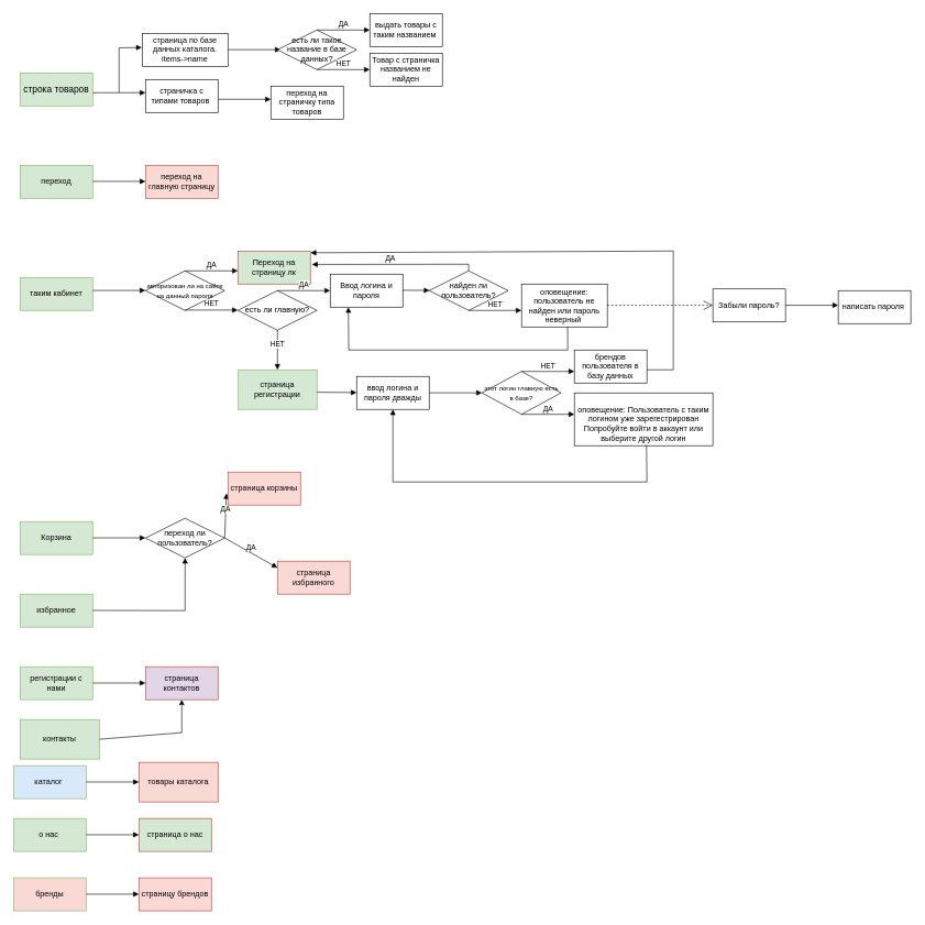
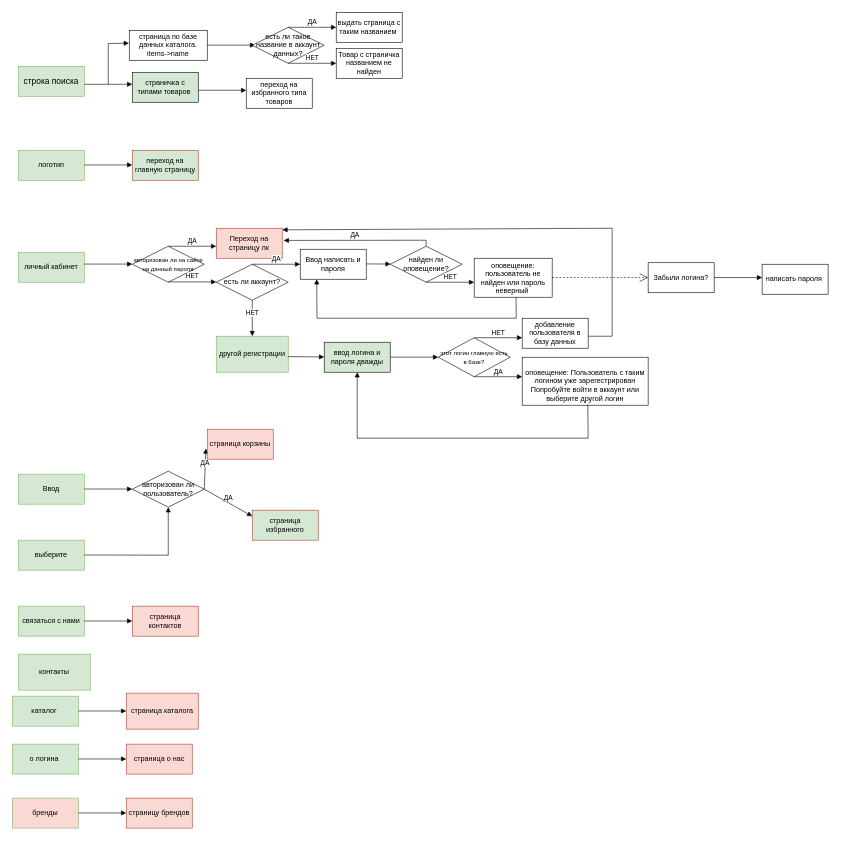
  <mxCell id="0" />
  <mxCell id="1" parent="0" />
- <mxCell id="2" value="&lt;font style=&quot;font-size: 14px;&quot;&gt;строка &lt;/font&gt;&lt;font style=&quot;font-size: 14px;&quot;&gt;товаров&lt;/font&gt;" style="html=1;whiteSpace=wrap;fillColor=#d5e8d4;strokeColor=#82b366;" vertex="1" parent="1"><mxGeometry x="30" y="110" width="110" height="50" as="geometry" /></mxCell>
+ <mxCell id="2" value="&lt;font style=&quot;font-size: 14px;&quot;&gt;строка &lt;/font&gt;&lt;font style=&quot;font-size: 14px;&quot;&gt;поиска&lt;/font&gt;" style="html=1;whiteSpace=wrap;fillColor=#d5e8d4;strokeColor=#82b366;" vertex="1" parent="1"><mxGeometry x="30" y="110" width="110" height="50" as="geometry" /></mxCell>
  <mxCell id="3" value="" style="html=1;verticalAlign=bottom;endArrow=block;curved=0;rounded=0;" edge="1" parent="1"><mxGeometry width="80" relative="1" as="geometry"><mxPoint x="140" y="140" as="sourcePoint" /><mxPoint x="220" y="140" as="targetPoint" /></mxGeometry></mxCell>
  <mxCell id="4" value="страница по базе данных каталога. items-&amp;gt;name" style="html=1;whiteSpace=wrap;" vertex="1" parent="1"><mxGeometry x="215" y="50" width="130" height="50" as="geometry" /></mxCell>
- <mxCell id="5" value="переход" style="html=1;whiteSpace=wrap;fillColor=#d5e8d4;strokeColor=#82b366;" vertex="1" parent="1"><mxGeometry x="30" y="250" width="110" height="50" as="geometry" /></mxCell>
+ <mxCell id="5" value="логотип" style="html=1;whiteSpace=wrap;fillColor=#d5e8d4;strokeColor=#82b366;" vertex="1" parent="1"><mxGeometry x="30" y="250" width="110" height="50" as="geometry" /></mxCell>
  <mxCell id="6" value="" style="html=1;verticalAlign=bottom;endArrow=block;curved=0;rounded=0;" edge="1" parent="1"><mxGeometry x="0.5" y="20" width="80" relative="1" as="geometry"><mxPoint x="140" y="274.44" as="sourcePoint" /><mxPoint x="220" y="274.44" as="targetPoint" /><Array as="points"><mxPoint x="200" y="274.44" /></Array><mxPoint as="offset" /></mxGeometry></mxCell>
- <mxCell id="7" value="переход на главную страницу" style="html=1;whiteSpace=wrap;fillColor=#fad9d5;strokeColor=#ae4132;" vertex="1" parent="1"><mxGeometry x="220" y="250" width="110" height="50" as="geometry" /></mxCell>
- <mxCell id="8" value="избранное" style="html=1;whiteSpace=wrap;fillColor=#d5e8d4;strokeColor=#82b366;" vertex="1" parent="1"><mxGeometry x="30" y="900" width="110" height="50" as="geometry" /></mxCell>
+ <mxCell id="7" value="переход на главную страницу" style="html=1;whiteSpace=wrap;fillColor=#d5e8d4;strokeColor=#ae4132;" vertex="1" parent="1"><mxGeometry x="220" y="250" width="110" height="50" as="geometry" /></mxCell>
+ <mxCell id="8" value="выберите" style="html=1;whiteSpace=wrap;fillColor=#d5e8d4;strokeColor=#82b366;" vertex="1" parent="1"><mxGeometry x="30" y="900" width="110" height="50" as="geometry" /></mxCell>
  <mxCell id="9" value="" style="html=1;verticalAlign=bottom;endArrow=block;curved=0;rounded=0;" edge="1" parent="1" target="46"><mxGeometry width="80" relative="1" as="geometry"><mxPoint x="140" y="924.71" as="sourcePoint" /><mxPoint x="220" y="924.71" as="targetPoint" /><Array as="points"><mxPoint x="280" y="925" /></Array></mxGeometry></mxCell>
- <mxCell id="10" value="таким кабинет" style="html=1;whiteSpace=wrap;fillColor=#d5e8d4;strokeColor=#82b366;" vertex="1" parent="1"><mxGeometry x="30" y="420" width="110" height="50" as="geometry" /></mxCell>
+ <mxCell id="10" value="личный кабинет" style="html=1;whiteSpace=wrap;fillColor=#d5e8d4;strokeColor=#82b366;" vertex="1" parent="1"><mxGeometry x="30" y="420" width="110" height="50" as="geometry" /></mxCell>
  <mxCell id="11" value="&lt;font style=&quot;font-size: 10px;&quot;&gt;авторизован ли на сайте на данный пароля&lt;/font&gt;" style="shape=rhombus;perimeter=rhombusPerimeter;whiteSpace=wrap;html=1;align=center;" vertex="1" parent="1"><mxGeometry x="220" y="410" width="120" height="60" as="geometry" /></mxCell>
  <mxCell id="12" value="" style="html=1;verticalAlign=bottom;endArrow=block;curved=0;rounded=0;" edge="1" parent="1"><mxGeometry width="80" relative="1" as="geometry"><mxPoint x="140" y="439.72" as="sourcePoint" /><mxPoint x="220" y="439.72" as="targetPoint" /></mxGeometry></mxCell>
  <mxCell id="13" value="ДА" style="html=1;verticalAlign=bottom;endArrow=block;curved=0;rounded=0;" edge="1" parent="1"><mxGeometry width="80" relative="1" as="geometry"><mxPoint x="280" y="410" as="sourcePoint" /><mxPoint x="360" y="410" as="targetPoint" /></mxGeometry></mxCell>
- <mxCell id="14" value="Переход на страницу лк" style="html=1;whiteSpace=wrap;fillColor=#d5e8d4;strokeColor=#ae4132;" vertex="1" parent="1"><mxGeometry x="360" y="380" width="110" height="50" as="geometry" /></mxCell>
+ <mxCell id="14" value="Переход на страницу лк" style="html=1;whiteSpace=wrap;fillColor=#fad9d5;strokeColor=#ae4132;" vertex="1" parent="1"><mxGeometry x="360" y="380" width="110" height="50" as="geometry" /></mxCell>
  <mxCell id="15" value="НЕТ" style="html=1;verticalAlign=bottom;endArrow=block;curved=0;rounded=0;" edge="1" parent="1"><mxGeometry width="80" relative="1" as="geometry"><mxPoint x="280" y="469.44" as="sourcePoint" /><mxPoint x="360" y="469.44" as="targetPoint" /></mxGeometry></mxCell>
- <mxCell id="16" value="есть ли главную?" style="shape=rhombus;perimeter=rhombusPerimeter;whiteSpace=wrap;html=1;align=center;" vertex="1" parent="1"><mxGeometry x="360" y="440" width="120" height="60" as="geometry" /></mxCell>
+ <mxCell id="16" value="есть ли аккаунт?" style="shape=rhombus;perimeter=rhombusPerimeter;whiteSpace=wrap;html=1;align=center;" vertex="1" parent="1"><mxGeometry x="360" y="440" width="120" height="60" as="geometry" /></mxCell>
  <mxCell id="17" value="ДА" style="html=1;verticalAlign=bottom;endArrow=block;curved=0;rounded=0;" edge="1" parent="1"><mxGeometry width="80" relative="1" as="geometry"><mxPoint x="420" y="440" as="sourcePoint" /><mxPoint x="500" y="440" as="targetPoint" /></mxGeometry></mxCell>
  <mxCell id="18" value="НЕТ" style="html=1;verticalAlign=bottom;endArrow=block;curved=0;rounded=0;" edge="1" parent="1"><mxGeometry width="80" relative="1" as="geometry"><mxPoint x="420" y="500" as="sourcePoint" /><mxPoint x="420" y="560" as="targetPoint" /></mxGeometry></mxCell>
- <mxCell id="19" value="Ввод логина и пароля" style="html=1;whiteSpace=wrap;" vertex="1" parent="1"><mxGeometry x="500" y="415" width="110" height="50" as="geometry" /></mxCell>
+ <mxCell id="19" value="Ввод написать и пароля" style="html=1;whiteSpace=wrap;" vertex="1" parent="1"><mxGeometry x="500" y="415" width="110" height="50" as="geometry" /></mxCell>
  <mxCell id="20" value="" style="html=1;verticalAlign=bottom;endArrow=block;curved=0;rounded=0;" edge="1" parent="1" target="21"><mxGeometry width="80" relative="1" as="geometry"><mxPoint x="610" y="439.44" as="sourcePoint" /><mxPoint x="690" y="439.44" as="targetPoint" /></mxGeometry></mxCell>
- <mxCell id="21" value="найден ли пользователь?" style="shape=rhombus;perimeter=rhombusPerimeter;whiteSpace=wrap;html=1;align=center;" vertex="1" parent="1"><mxGeometry x="650" y="410" width="120" height="60" as="geometry" /></mxCell>
+ <mxCell id="21" value="найден ли оповещение?" style="shape=rhombus;perimeter=rhombusPerimeter;whiteSpace=wrap;html=1;align=center;" vertex="1" parent="1"><mxGeometry x="650" y="410" width="120" height="60" as="geometry" /></mxCell>
  <mxCell id="22" value="ДА" style="html=1;verticalAlign=bottom;endArrow=block;curved=0;rounded=0;entryX=1.022;entryY=0.406;entryDx=0;entryDy=0;entryPerimeter=0;" edge="1" parent="1" target="14"><mxGeometry width="80" relative="1" as="geometry"><mxPoint x="710" y="400" as="sourcePoint" /><mxPoint x="630.004" y="409.52" as="targetPoint" /><Array as="points" /></mxGeometry></mxCell>
  <mxCell id="23" value="" style="endArrow=none;html=1;rounded=0;" edge="1" parent="1"><mxGeometry relative="1" as="geometry"><mxPoint x="709.74" y="400" as="sourcePoint" /><mxPoint x="710" y="410" as="targetPoint" /></mxGeometry></mxCell>
  <mxCell id="24" value="НЕТ" style="html=1;verticalAlign=bottom;endArrow=block;curved=0;rounded=0;" edge="1" parent="1"><mxGeometry width="80" relative="1" as="geometry"><mxPoint x="710" y="470" as="sourcePoint" /><mxPoint x="790" y="470" as="targetPoint" /></mxGeometry></mxCell>
  <mxCell id="25" value="оповещение: пользователь не найден или пароль неверный&amp;nbsp;" style="html=1;whiteSpace=wrap;" vertex="1" parent="1"><mxGeometry x="790" y="430" width="130" height="65" as="geometry" /></mxCell>
  <mxCell id="26" value="" style="html=1;verticalAlign=bottom;endArrow=block;curved=0;rounded=0;entryX=0.25;entryY=1;entryDx=0;entryDy=0;" edge="1" parent="1" target="19"><mxGeometry width="80" relative="1" as="geometry"><mxPoint x="860" y="530" as="sourcePoint" /><mxPoint x="530" y="530" as="targetPoint" /><Array as="points"><mxPoint x="528" y="530" /></Array></mxGeometry></mxCell>
  <mxCell id="27" value="" style="endArrow=none;html=1;rounded=0;entryX=0.537;entryY=0.994;entryDx=0;entryDy=0;entryPerimeter=0;" edge="1" parent="1" target="25"><mxGeometry width="50" height="50" relative="1" as="geometry"><mxPoint x="860" y="530" as="sourcePoint" /><mxPoint x="870" y="460" as="targetPoint" /></mxGeometry></mxCell>
- <mxCell id="28" value="страница регистрации" style="rounded=0;whiteSpace=wrap;html=1;fillColor=#d5e8d4;strokeColor=#82b366;" vertex="1" parent="1"><mxGeometry x="360" y="560" width="120" height="60" as="geometry" /></mxCell>
+ <mxCell id="28" value="другой регистрации" style="rounded=0;whiteSpace=wrap;html=1;fillColor=#d5e8d4;strokeColor=#82b366;" vertex="1" parent="1"><mxGeometry x="360" y="560" width="120" height="60" as="geometry" /></mxCell>
  <mxCell id="29" value="" style="html=1;verticalAlign=bottom;endArrow=block;curved=0;rounded=0;" edge="1" parent="1" target="30"><mxGeometry width="80" relative="1" as="geometry"><mxPoint x="480" y="594" as="sourcePoint" /><mxPoint x="560" y="594" as="targetPoint" /><mxPoint as="offset" /></mxGeometry></mxCell>
- <mxCell id="30" value="ввод логина и пароля дважды" style="html=1;whiteSpace=wrap;" vertex="1" parent="1"><mxGeometry x="540" y="570" width="110" height="50" as="geometry" /></mxCell>
+ <mxCell id="30" value="ввод логина и пароля дважды" style="html=1;whiteSpace=wrap;fillColor=#d5e8d4;" vertex="1" parent="1"><mxGeometry x="540" y="570" width="110" height="50" as="geometry" /></mxCell>
  <mxCell id="31" value="" style="html=1;verticalAlign=bottom;endArrow=block;curved=0;rounded=0;" edge="1" parent="1"><mxGeometry width="80" relative="1" as="geometry"><mxPoint x="650" y="594.89" as="sourcePoint" /><mxPoint x="730" y="594.89" as="targetPoint" /></mxGeometry></mxCell>
  <mxCell id="32" value="&lt;font style=&quot;font-size: 10px;&quot;&gt;этот логин главную есть в базе?&lt;/font&gt;" style="shape=rhombus;perimeter=rhombusPerimeter;whiteSpace=wrap;html=1;align=center;" vertex="1" parent="1"><mxGeometry x="730" y="562.5" width="120" height="65" as="geometry" /></mxCell>
  <mxCell id="33" value="НЕТ" style="html=1;verticalAlign=bottom;endArrow=block;curved=0;rounded=0;" edge="1" parent="1"><mxGeometry width="80" relative="1" as="geometry"><mxPoint x="790" y="562.5" as="sourcePoint" /><mxPoint x="870" y="562.5" as="targetPoint" /></mxGeometry></mxCell>
  <mxCell id="34" value="ДА" style="html=1;verticalAlign=bottom;endArrow=block;curved=0;rounded=0;" edge="1" parent="1"><mxGeometry width="80" relative="1" as="geometry"><mxPoint x="790" y="627.5" as="sourcePoint" /><mxPoint x="870" y="627.5" as="targetPoint" /></mxGeometry></mxCell>
  <mxCell id="35" value="&lt;div&gt;&lt;br&gt;&lt;/div&gt;&lt;div&gt;оповещение:&amp;nbsp;&lt;span style=&quot;white-space-collapse: preserve; background-color: initial;&quot;&gt;Пользователь с таким логином уже зарегестрирован&lt;/span&gt;&lt;/div&gt;&lt;span&gt;&lt;/span&gt;&lt;span style=&quot;white-space-collapse: preserve;&quot;&gt;Попробуйте войти в аккаунт или выберите другой логин&lt;/span&gt;" style="html=1;whiteSpace=wrap;" vertex="1" parent="1"><mxGeometry x="870" y="595" width="210" height="80" as="geometry" /></mxCell>
- <mxCell id="36" value="брендов пользователя в базу данных" style="html=1;whiteSpace=wrap;" vertex="1" parent="1"><mxGeometry x="870" y="530" width="110" height="50" as="geometry" /></mxCell>
+ <mxCell id="36" value="добавление пользователя в базу данных" style="html=1;whiteSpace=wrap;" vertex="1" parent="1"><mxGeometry x="870" y="530" width="110" height="50" as="geometry" /></mxCell>
  <mxCell id="37" value="" style="html=1;verticalAlign=bottom;endArrow=block;curved=0;rounded=0;entryX=0.5;entryY=1;entryDx=0;entryDy=0;" edge="1" parent="1" target="30"><mxGeometry width="80" relative="1" as="geometry"><mxPoint x="980" y="730" as="sourcePoint" /><mxPoint x="570" y="720" as="targetPoint" /><Array as="points"><mxPoint x="595" y="730" /></Array></mxGeometry></mxCell>
  <mxCell id="38" value="" style="endArrow=none;html=1;rounded=0;entryX=0.521;entryY=0.988;entryDx=0;entryDy=0;entryPerimeter=0;" edge="1" parent="1" target="35"><mxGeometry width="50" height="50" relative="1" as="geometry"><mxPoint x="980" y="730" as="sourcePoint" /><mxPoint x="860" y="630" as="targetPoint" /></mxGeometry></mxCell>
  <mxCell id="39" value="" style="endArrow=open;endSize=12;dashed=1;html=1;rounded=0;" edge="1" parent="1"><mxGeometry width="160" relative="1" as="geometry"><mxPoint x="920" y="462.21" as="sourcePoint" /><mxPoint x="1080" y="462.21" as="targetPoint" /></mxGeometry></mxCell>
- <mxCell id="40" value="Забыли пароль?" style="html=1;whiteSpace=wrap;" vertex="1" parent="1"><mxGeometry x="1080" y="437.5" width="110" height="50" as="geometry" /></mxCell>
+ <mxCell id="40" value="Забыли логина?" style="html=1;whiteSpace=wrap;" vertex="1" parent="1"><mxGeometry x="1080" y="437.5" width="110" height="50" as="geometry" /></mxCell>
  <mxCell id="41" value="" style="html=1;verticalAlign=bottom;endArrow=block;curved=0;rounded=0;" edge="1" parent="1"><mxGeometry width="80" relative="1" as="geometry"><mxPoint x="1190" y="462.21" as="sourcePoint" /><mxPoint x="1270" y="462.21" as="targetPoint" /></mxGeometry></mxCell>
  <mxCell id="42" value="написать пароля&amp;nbsp;" style="html=1;whiteSpace=wrap;" vertex="1" parent="1"><mxGeometry x="1270" y="440" width="110" height="50" as="geometry" /></mxCell>
  <mxCell id="43" value="" style="html=1;verticalAlign=bottom;endArrow=block;curved=0;rounded=0;entryX=1.002;entryY=0.053;entryDx=0;entryDy=0;entryPerimeter=0;" edge="1" parent="1" target="14"><mxGeometry width="80" relative="1" as="geometry"><mxPoint x="980" y="560" as="sourcePoint" /><mxPoint x="1020" y="320" as="targetPoint" /><Array as="points"><mxPoint x="1020" y="560" /><mxPoint x="1020" y="380" /></Array></mxGeometry></mxCell>
- <mxCell id="44" value="Корзина" style="html=1;whiteSpace=wrap;fillColor=#d5e8d4;strokeColor=#82b366;" vertex="1" parent="1"><mxGeometry x="30" y="790" width="110" height="50" as="geometry" /></mxCell>
+ <mxCell id="44" value="Ввод" style="html=1;whiteSpace=wrap;fillColor=#d5e8d4;strokeColor=#82b366;" vertex="1" parent="1"><mxGeometry x="30" y="790" width="110" height="50" as="geometry" /></mxCell>
  <mxCell id="45" value="" style="html=1;verticalAlign=bottom;endArrow=block;curved=0;rounded=0;" edge="1" parent="1"><mxGeometry width="80" relative="1" as="geometry"><mxPoint x="140" y="814.74" as="sourcePoint" /><mxPoint x="220" y="814.74" as="targetPoint" /></mxGeometry></mxCell>
- <mxCell id="46" value="переход ли пользователь?" style="shape=rhombus;perimeter=rhombusPerimeter;whiteSpace=wrap;html=1;align=center;" vertex="1" parent="1"><mxGeometry x="220" y="785" width="120" height="60" as="geometry" /></mxCell>
+ <mxCell id="46" value="авторизован ли пользователь?" style="shape=rhombus;perimeter=rhombusPerimeter;whiteSpace=wrap;html=1;align=center;" vertex="1" parent="1"><mxGeometry x="220" y="785" width="120" height="60" as="geometry" /></mxCell>
  <mxCell id="47" value="ДА" style="html=1;verticalAlign=bottom;endArrow=block;curved=0;rounded=0;entryX=-0.02;entryY=0.644;entryDx=0;entryDy=0;entryPerimeter=0;" edge="1" parent="1" target="48"><mxGeometry width="80" relative="1" as="geometry"><mxPoint x="340" y="814.78" as="sourcePoint" /><mxPoint x="420" y="814.78" as="targetPoint" /></mxGeometry></mxCell>
  <mxCell id="48" value="страница корзины" style="html=1;whiteSpace=wrap;fillColor=#fad9d5;strokeColor=#ae4132;" vertex="1" parent="1"><mxGeometry x="345" y="715" width="110" height="50" as="geometry" /></mxCell>
  <mxCell id="49" value="ДА" style="html=1;verticalAlign=bottom;endArrow=block;curved=0;rounded=0;exitX=1;exitY=0.5;exitDx=0;exitDy=0;" edge="1" parent="1" source="46"><mxGeometry width="80" relative="1" as="geometry"><mxPoint x="400" y="930" as="sourcePoint" /><mxPoint x="420" y="860" as="targetPoint" /></mxGeometry></mxCell>
- <mxCell id="50" value="страница избранного" style="html=1;whiteSpace=wrap;fillColor=#fad9d5;strokeColor=#ae4132;" vertex="1" parent="1"><mxGeometry x="420" y="850" width="110" height="50" as="geometry" /></mxCell>
- <mxCell id="51" value="регистрации с нами" style="html=1;whiteSpace=wrap;fillColor=#d5e8d4;strokeColor=#82b366;" vertex="1" parent="1"><mxGeometry x="30" y="1010" width="110" height="50" as="geometry" /></mxCell>
+ <mxCell id="50" value="страница избранного" style="html=1;whiteSpace=wrap;fillColor=#d5e8d4;strokeColor=#ae4132;" vertex="1" parent="1"><mxGeometry x="420" y="850" width="110" height="50" as="geometry" /></mxCell>
+ <mxCell id="51" value="связаться с нами" style="html=1;whiteSpace=wrap;fillColor=#d5e8d4;strokeColor=#82b366;" vertex="1" parent="1"><mxGeometry x="30" y="1010" width="110" height="50" as="geometry" /></mxCell>
  <mxCell id="52" value="" style="html=1;verticalAlign=bottom;endArrow=block;curved=0;rounded=0;" edge="1" parent="1"><mxGeometry width="80" relative="1" as="geometry"><mxPoint x="140" y="1034.76" as="sourcePoint" /><mxPoint x="220" y="1034.76" as="targetPoint" /></mxGeometry></mxCell>
- <mxCell id="53" value="страница контактов" style="html=1;whiteSpace=wrap;fillColor=#e1d5e7;strokeColor=#ae4132;" vertex="1" parent="1"><mxGeometry x="220" y="1010" width="110" height="50" as="geometry" /></mxCell>
- <mxCell id="54" value="каталог&amp;nbsp;" style="html=1;whiteSpace=wrap;fillColor=#dae8fc;strokeColor=#82b366;" vertex="1" parent="1"><mxGeometry x="20" y="1160" width="110" height="50" as="geometry" /></mxCell>
+ <mxCell id="53" value="страница контактов" style="html=1;whiteSpace=wrap;fillColor=#fad9d5;strokeColor=#ae4132;" vertex="1" parent="1"><mxGeometry x="220" y="1010" width="110" height="50" as="geometry" /></mxCell>
+ <mxCell id="54" value="каталог&amp;nbsp;" style="html=1;whiteSpace=wrap;fillColor=#d5e8d4;strokeColor=#82b366;" vertex="1" parent="1"><mxGeometry x="20" y="1160" width="110" height="50" as="geometry" /></mxCell>
  <mxCell id="55" value="" style="html=1;verticalAlign=bottom;endArrow=block;curved=0;rounded=0;" edge="1" parent="1"><mxGeometry width="80" relative="1" as="geometry"><mxPoint x="130" y="1184.74" as="sourcePoint" /><mxPoint x="210" y="1184.74" as="targetPoint" /></mxGeometry></mxCell>
- <mxCell id="56" value="товары каталога" style="rounded=0;whiteSpace=wrap;html=1;fillColor=#fad9d5;strokeColor=#ae4132;" vertex="1" parent="1"><mxGeometry x="210" y="1155" width="120" height="60" as="geometry" /></mxCell>
+ <mxCell id="56" value="страница каталога" style="rounded=0;whiteSpace=wrap;html=1;fillColor=#fad9d5;strokeColor=#ae4132;" vertex="1" parent="1"><mxGeometry x="210" y="1155" width="120" height="60" as="geometry" /></mxCell>
  <mxCell id="57" value="контакты" style="rounded=0;whiteSpace=wrap;html=1;fillColor=#d5e8d4;strokeColor=#82b366;" vertex="1" parent="1"><mxGeometry x="30" y="1090" width="120" height="60" as="geometry" /></mxCell>
- <mxCell id="58" value="" style="endArrow=classic;html=1;rounded=0;exitX=1;exitY=0.5;exitDx=0;exitDy=0;entryX=0.5;entryY=1;entryDx=0;entryDy=0;" edge="1" parent="1" source="57" target="53"><mxGeometry width="50" height="50" relative="1" as="geometry"><mxPoint x="240" y="1140" as="sourcePoint" /><mxPoint x="290" y="1090" as="targetPoint" /><Array as="points"><mxPoint x="275" y="1110" /></Array></mxGeometry></mxCell>
- <mxCell id="59" value="о нас&amp;nbsp;" style="html=1;whiteSpace=wrap;fillColor=#d5e8d4;strokeColor=#82b366;" vertex="1" parent="1"><mxGeometry x="20" y="1240" width="110" height="50" as="geometry" /></mxCell>
+ <mxCell id="59" value="о логина&amp;nbsp;" style="html=1;whiteSpace=wrap;fillColor=#d5e8d4;strokeColor=#82b366;" vertex="1" parent="1"><mxGeometry x="20" y="1240" width="110" height="50" as="geometry" /></mxCell>
  <mxCell id="60" value="" style="html=1;verticalAlign=bottom;endArrow=block;curved=0;rounded=0;" edge="1" parent="1"><mxGeometry width="80" relative="1" as="geometry"><mxPoint x="130" y="1264.74" as="sourcePoint" /><mxPoint x="210" y="1264.74" as="targetPoint" /></mxGeometry></mxCell>
- <mxCell id="61" value="страница о нас" style="html=1;whiteSpace=wrap;fillColor=#d5e8d4;strokeColor=#ae4132;" vertex="1" parent="1"><mxGeometry x="210" y="1240" width="110" height="50" as="geometry" /></mxCell>
+ <mxCell id="61" value="страница о нас" style="html=1;whiteSpace=wrap;fillColor=#fad9d5;strokeColor=#ae4132;" vertex="1" parent="1"><mxGeometry x="210" y="1240" width="110" height="50" as="geometry" /></mxCell>
  <mxCell id="62" value="бренды" style="html=1;whiteSpace=wrap;fillColor=#fad9d5;strokeColor=#82b366;" vertex="1" parent="1"><mxGeometry x="20" y="1330" width="110" height="50" as="geometry" /></mxCell>
  <mxCell id="63" value="" style="html=1;verticalAlign=bottom;endArrow=block;curved=0;rounded=0;" edge="1" parent="1"><mxGeometry width="80" relative="1" as="geometry"><mxPoint x="130" y="1354.74" as="sourcePoint" /><mxPoint x="210" y="1354.74" as="targetPoint" /></mxGeometry></mxCell>
  <mxCell id="64" value="страницу брендов" style="html=1;whiteSpace=wrap;fillColor=#fad9d5;strokeColor=#ae4132;" vertex="1" parent="1"><mxGeometry x="210" y="1330" width="110" height="50" as="geometry" /></mxCell>
- <mxCell id="65" value="страничка с типами товаров&amp;nbsp;" style="html=1;whiteSpace=wrap;" vertex="1" parent="1"><mxGeometry x="220" y="120" width="110" height="50" as="geometry" /></mxCell>
+ <mxCell id="65" value="страничка с типами товаров&amp;nbsp;" style="html=1;whiteSpace=wrap;fillColor=#d5e8d4;" vertex="1" parent="1"><mxGeometry x="220" y="120" width="110" height="50" as="geometry" /></mxCell>
  <mxCell id="66" value="" style="html=1;verticalAlign=bottom;endArrow=block;curved=0;rounded=0;entryX=-0.004;entryY=0.43;entryDx=0;entryDy=0;entryPerimeter=0;" edge="1" parent="1" target="4"><mxGeometry width="80" relative="1" as="geometry"><mxPoint x="180" y="140" as="sourcePoint" /><mxPoint x="180" y="70" as="targetPoint" /><Array as="points"><mxPoint x="180" y="72" /></Array></mxGeometry></mxCell>
  <mxCell id="67" value="" style="html=1;verticalAlign=bottom;endArrow=block;curved=0;rounded=0;" edge="1" parent="1"><mxGeometry width="80" relative="1" as="geometry"><mxPoint x="345" y="74.79" as="sourcePoint" /><mxPoint x="425" y="74.79" as="targetPoint" /></mxGeometry></mxCell>
- <mxCell id="68" value="есть ли такое название в базе данных?" style="shape=rhombus;perimeter=rhombusPerimeter;whiteSpace=wrap;html=1;align=center;" vertex="1" parent="1"><mxGeometry x="420" y="45" width="120" height="60" as="geometry" /></mxCell>
+ <mxCell id="68" value="есть ли такое название в аккаунт данных?" style="shape=rhombus;perimeter=rhombusPerimeter;whiteSpace=wrap;html=1;align=center;" vertex="1" parent="1"><mxGeometry x="420" y="45" width="120" height="60" as="geometry" /></mxCell>
  <mxCell id="69" value="ДА" style="html=1;verticalAlign=bottom;endArrow=block;curved=0;rounded=0;" edge="1" parent="1"><mxGeometry width="80" relative="1" as="geometry"><mxPoint x="480" y="45" as="sourcePoint" /><mxPoint x="560" y="45" as="targetPoint" /></mxGeometry></mxCell>
  <mxCell id="70" value="НЕТ" style="html=1;verticalAlign=bottom;endArrow=block;curved=0;rounded=0;" edge="1" parent="1"><mxGeometry width="80" relative="1" as="geometry"><mxPoint x="480" y="105" as="sourcePoint" /><mxPoint x="560" y="105" as="targetPoint" /></mxGeometry></mxCell>
  <mxCell id="71" value="Товар с страничка названием не найден" style="html=1;whiteSpace=wrap;" vertex="1" parent="1"><mxGeometry x="560" y="80" width="110" height="50" as="geometry" /></mxCell>
- <mxCell id="72" value="выдать товары с таким названием&amp;nbsp;" style="html=1;whiteSpace=wrap;" vertex="1" parent="1"><mxGeometry x="560" y="20" width="110" height="50" as="geometry" /></mxCell>
+ <mxCell id="72" value="выдать страница с таким названием&amp;nbsp;" style="html=1;whiteSpace=wrap;" vertex="1" parent="1"><mxGeometry x="560" y="20" width="110" height="50" as="geometry" /></mxCell>
  <mxCell id="73" value="" style="html=1;verticalAlign=bottom;endArrow=block;curved=0;rounded=0;" edge="1" parent="1"><mxGeometry width="80" relative="1" as="geometry"><mxPoint x="330" y="150" as="sourcePoint" /><mxPoint x="410" y="150" as="targetPoint" /></mxGeometry></mxCell>
- <mxCell id="74" value="переход на страничку типа товаров" style="html=1;whiteSpace=wrap;" vertex="1" parent="1"><mxGeometry x="410" y="130" width="110" height="50" as="geometry" /></mxCell>
+ <mxCell id="74" value="переход на избранного типа товаров" style="html=1;whiteSpace=wrap;" vertex="1" parent="1"><mxGeometry x="410" y="130" width="110" height="50" as="geometry" /></mxCell>
